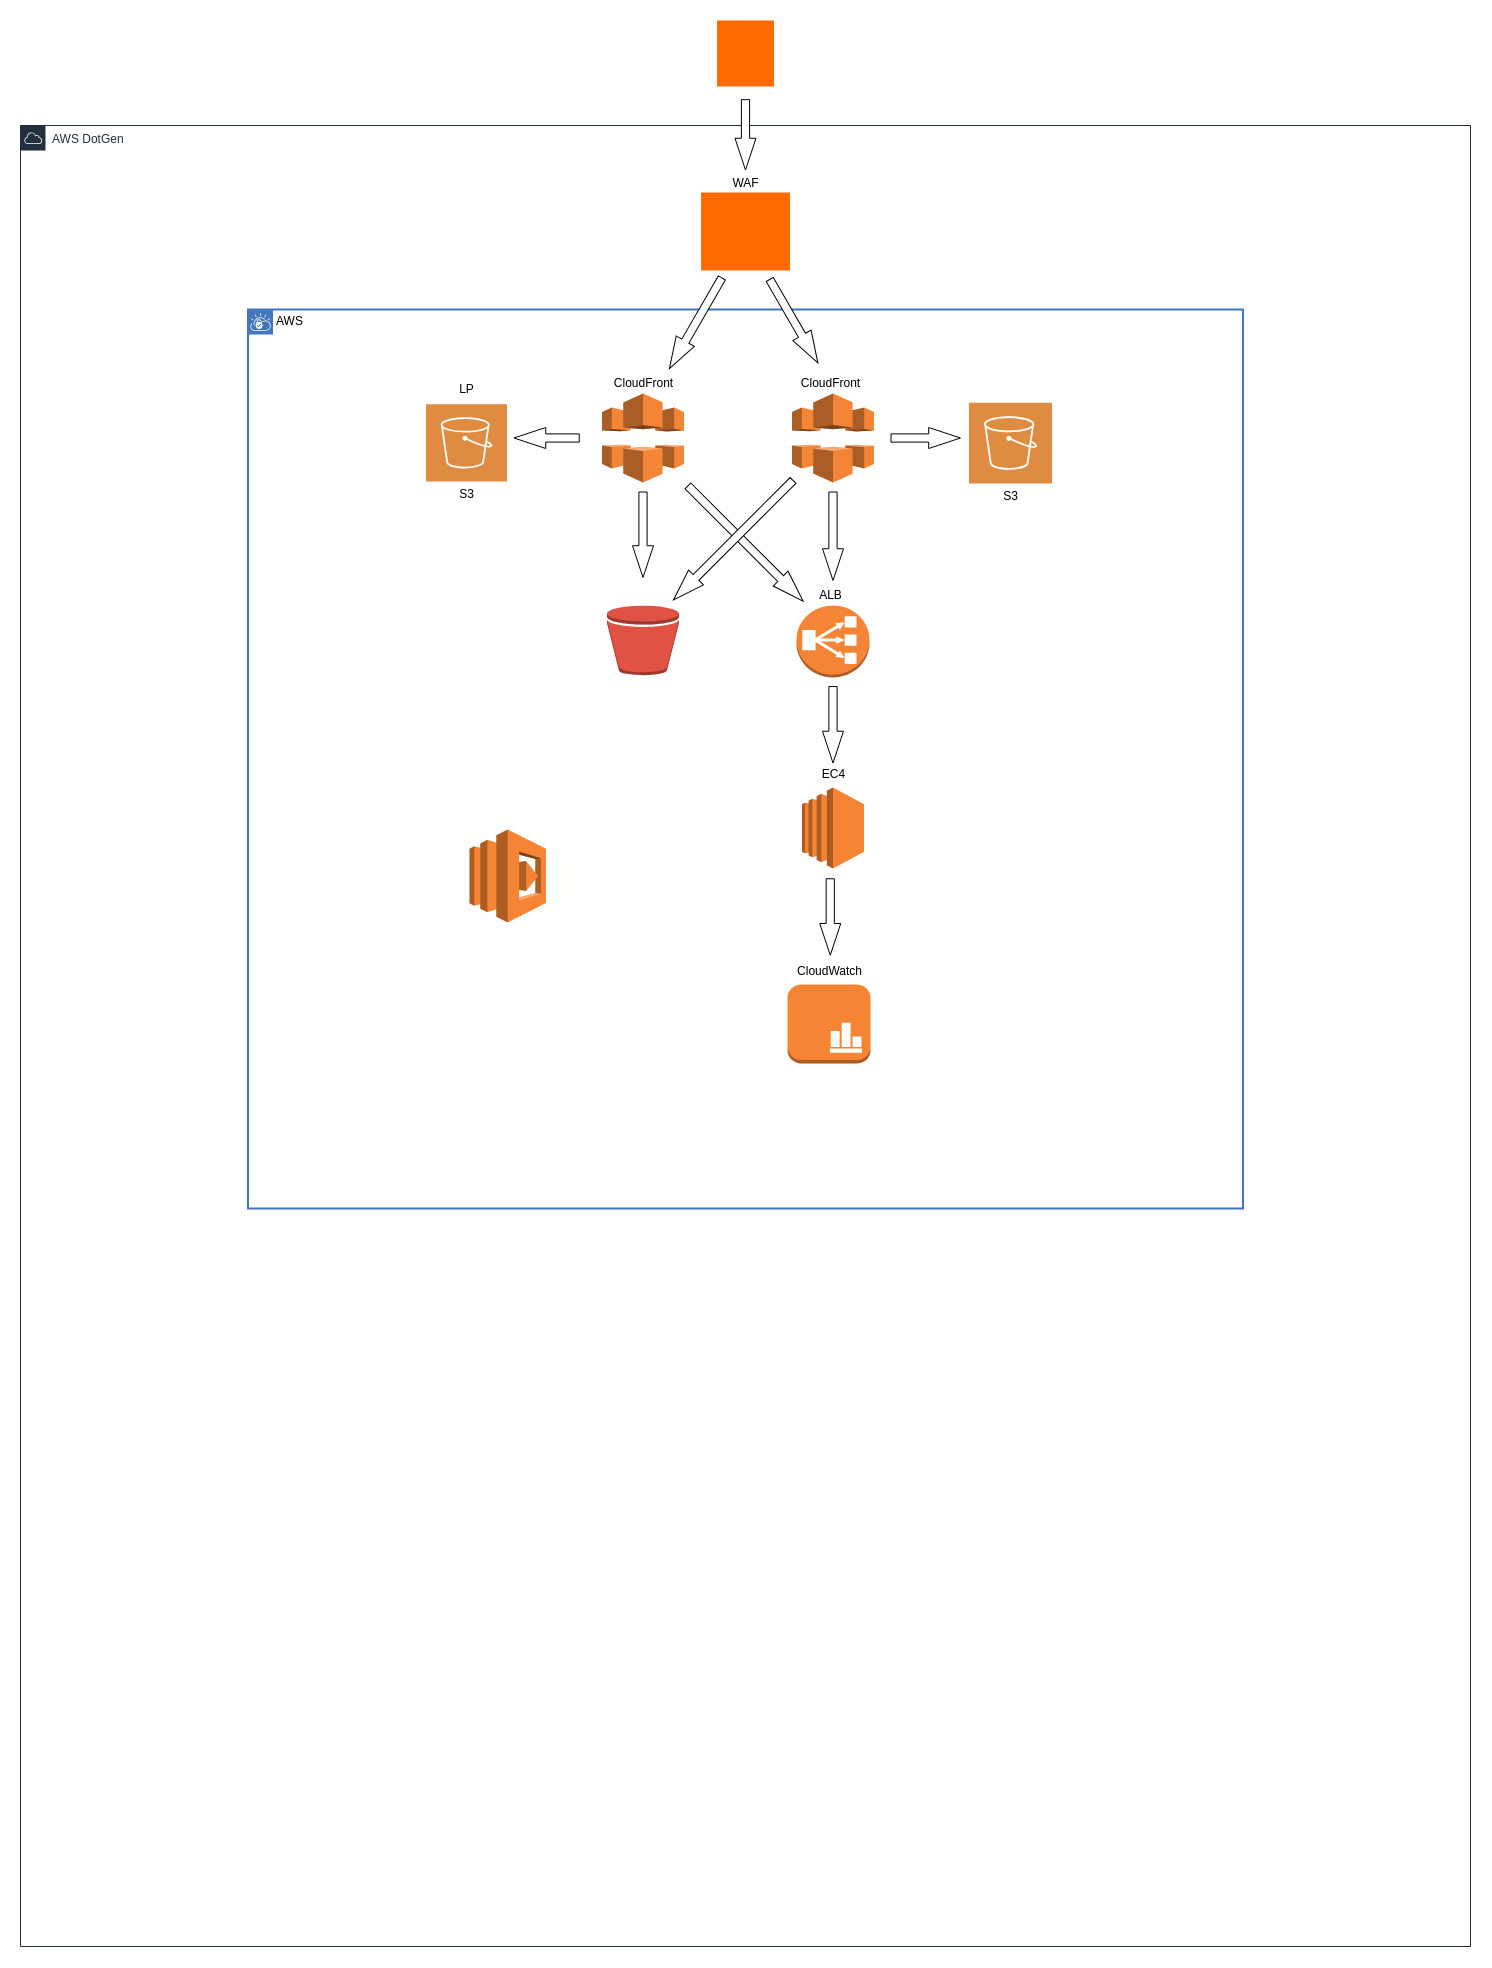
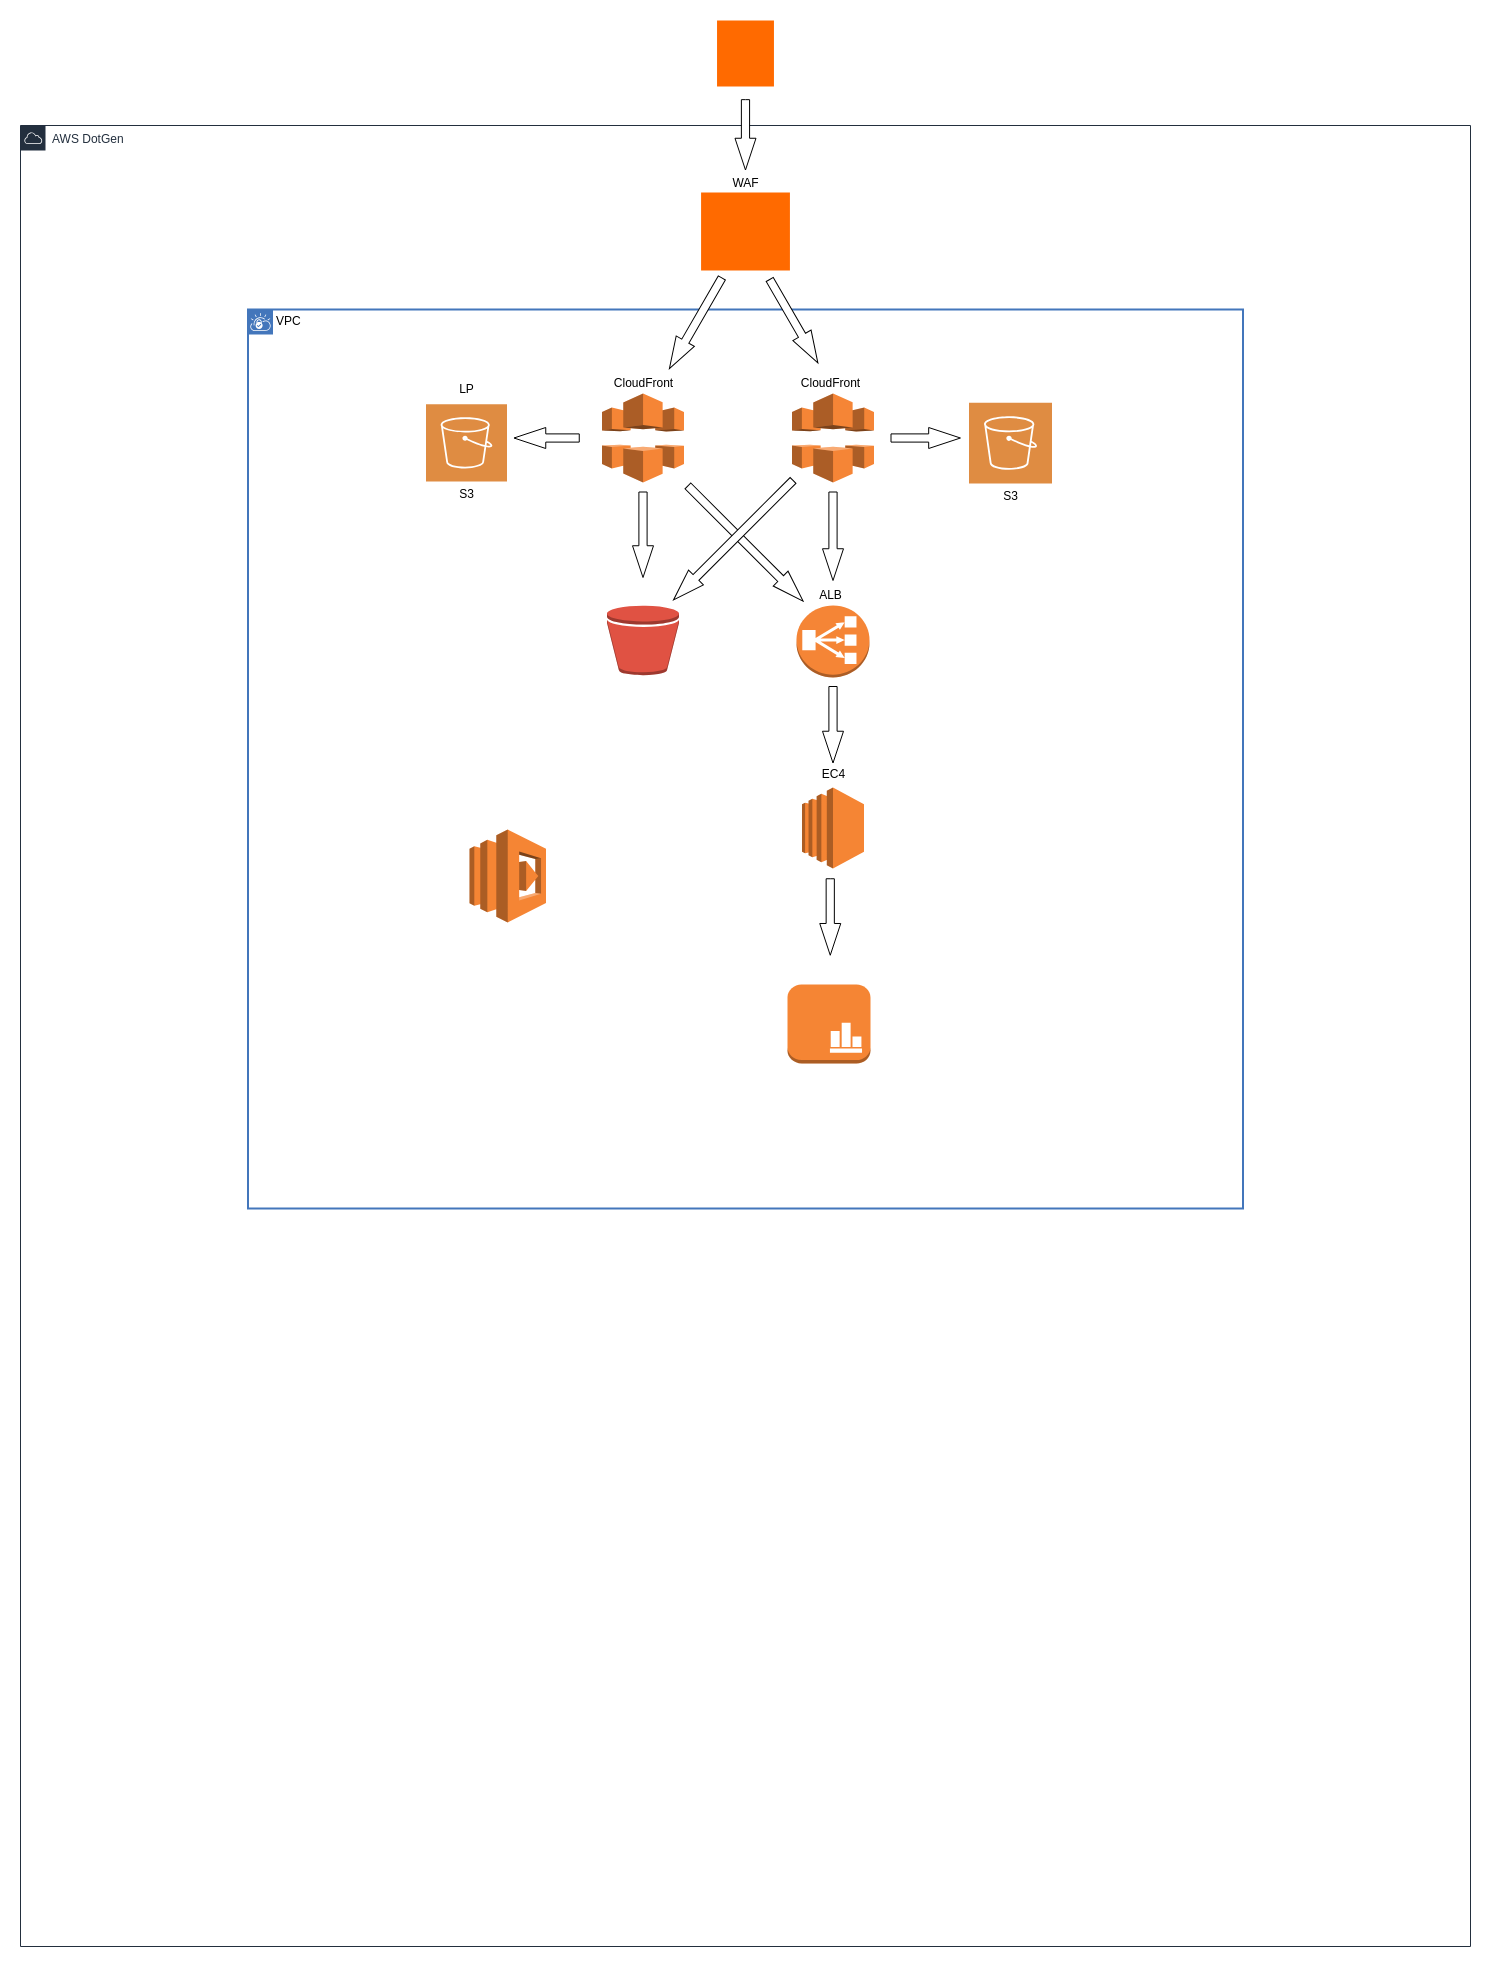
  <mxCell id="0" />
  <mxCell id="1" parent="0" />
  <mxCell id="2" value="AWS DotGen" style="points=[[0,0],[0.25,0],[0.5,0],[0.75,0],[1,0],[1,0.25],[1,0.5],[1,0.75],[1,1],[0.75,1],[0.5,1],[0.25,1],[0,1],[0,0.75],[0,0.5],[0,0.25]];outlineConnect=0;gradientColor=none;html=1;whiteSpace=wrap;fontSize=12;fontStyle=0;container=1;pointerEvents=0;collapsible=0;recursiveResize=0;shape=mxgraph.aws4.group;grIcon=mxgraph.aws4.group_aws_cloud;strokeColor=#232F3E;fillColor=none;verticalAlign=top;align=left;spacingLeft=30;fontColor=#232F3E;dashed=0;" vertex="1" parent="1"><mxGeometry x="20" y="125" width="1450" height="1821" as="geometry" /></mxCell>
- <mxCell id="3" value="AWS" style="shape=mxgraph.ibm.box;prType=vpc;fontStyle=0;verticalAlign=top;align=left;spacingLeft=32;spacingTop=4;fillColor=none;rounded=0;whiteSpace=wrap;html=1;strokeColor=#4376BB;strokeWidth=2;dashed=0;container=1;spacing=-4;collapsible=0;expand=0;recursiveResize=0;" vertex="1" parent="2"><mxGeometry x="227.5" y="184" width="995" height="899" as="geometry" /></mxCell>
+ <mxCell id="3" value="VPC" style="shape=mxgraph.ibm.box;prType=vpc;fontStyle=0;verticalAlign=top;align=left;spacingLeft=32;spacingTop=4;fillColor=none;rounded=0;whiteSpace=wrap;html=1;strokeColor=#4376BB;strokeWidth=2;dashed=0;container=1;spacing=-4;collapsible=0;expand=0;recursiveResize=0;" vertex="1" parent="2"><mxGeometry x="227.5" y="184" width="995" height="899" as="geometry" /></mxCell>
  <mxCell id="4" value="" style="html=1;shadow=0;dashed=0;align=center;verticalAlign=middle;shape=mxgraph.arrows2.arrow;dy=0.61;dx=31.76;notch=0;rotation=-180;" vertex="1" parent="3"><mxGeometry x="266.0" y="118" width="65.27" height="21" as="geometry" /></mxCell>
  <mxCell id="5" value="" style="html=1;shadow=0;dashed=0;align=center;verticalAlign=middle;shape=mxgraph.arrows2.arrow;dy=0.61;dx=31.76;notch=0;rotation=0;" vertex="1" parent="3"><mxGeometry x="643" y="118" width="69.44" height="21" as="geometry" /></mxCell>
  <mxCell id="6" value="" style="html=1;shadow=0;dashed=0;align=center;verticalAlign=middle;shape=mxgraph.arrows2.arrow;dy=0.61;dx=31.76;notch=0;rotation=45;" vertex="1" parent="3"><mxGeometry x="416.07" y="223.5" width="162.86" height="21" as="geometry" /></mxCell>
  <mxCell id="7" value="" style="html=1;shadow=0;dashed=0;align=center;verticalAlign=middle;shape=mxgraph.arrows2.arrow;dy=0.61;dx=31.76;notch=0;rotation=90;" vertex="1" parent="3"><mxGeometry x="540.75" y="216.25" width="88.5" height="21" as="geometry" /></mxCell>
  <mxCell id="8" value="" style="html=1;shadow=0;dashed=0;align=center;verticalAlign=middle;shape=mxgraph.arrows2.arrow;dy=0.61;dx=31.76;notch=0;rotation=-225;" vertex="1" parent="3"><mxGeometry x="400.76" y="220.17" width="169" height="21" as="geometry" /></mxCell>
  <mxCell id="9" value="" style="html=1;shadow=0;dashed=0;align=center;verticalAlign=middle;shape=mxgraph.arrows2.arrow;dy=0.61;dx=31.76;notch=0;rotation=90;" vertex="1" parent="3"><mxGeometry x="352.25" y="214.75" width="85.5" height="21" as="geometry" /></mxCell>
  <mxCell id="10" value="" style="html=1;shadow=0;dashed=0;align=center;verticalAlign=middle;shape=mxgraph.arrows2.arrow;dy=0.61;dx=31.76;notch=0;rotation=90;" vertex="1" parent="3"><mxGeometry x="546.75" y="404.75" width="76.5" height="21" as="geometry" /></mxCell>
  <mxCell id="11" value="" style="outlineConnect=0;dashed=0;verticalLabelPosition=bottom;verticalAlign=top;align=center;html=1;shape=mxgraph.aws3.lambda;fillColor=#F58534;gradientColor=none;" vertex="1" parent="3"><mxGeometry x="221.5" y="520" width="76.5" height="93" as="geometry" /></mxCell>
  <mxCell id="12" value="" style="html=1;shadow=0;dashed=0;align=center;verticalAlign=middle;shape=mxgraph.arrows2.arrow;dy=0.61;dx=31.76;notch=0;rotation=60;" vertex="1" parent="3"><mxGeometry x="497.66" y="1.14" width="96.27" height="21" as="geometry" /></mxCell>
  <mxCell id="13" value="" style="html=1;shadow=0;dashed=0;align=center;verticalAlign=middle;shape=mxgraph.arrows2.arrow;dy=0.61;dx=31.76;notch=0;rotation=120;" vertex="1" parent="3"><mxGeometry x="395.2" y="3.31" width="104.79" height="21" as="geometry" /></mxCell>
  <mxCell id="14" value="" style="html=1;shadow=0;dashed=0;align=center;verticalAlign=middle;shape=mxgraph.arrows2.arrow;dy=0.61;dx=31.76;notch=0;rotation=90;" vertex="1" parent="3"><mxGeometry x="544" y="597" width="76.5" height="21" as="geometry" /></mxCell>
  <mxCell id="15" value="" style="group" vertex="1" connectable="0" parent="3"><mxGeometry x="539.5" y="649" width="83" height="105" as="geometry" /></mxCell>
  <mxCell id="16" value="" style="outlineConnect=0;dashed=0;verticalLabelPosition=bottom;verticalAlign=top;align=center;html=1;shape=mxgraph.aws3.instance_with_cloudwatch;fillColor=#F58534;gradientColor=none;" vertex="1" parent="15"><mxGeometry y="26" width="83" height="79" as="geometry" /></mxCell>
- <mxCell id="17" value="CloudWatch" style="text;html=1;align=center;verticalAlign=middle;resizable=0;points=[];autosize=1;strokeColor=none;fillColor=none;" vertex="1" parent="15"><mxGeometry width="83" height="26" as="geometry" /></mxCell>
  <mxCell id="18" value="" style="group" vertex="1" connectable="0" parent="3"><mxGeometry x="554" y="452" width="62" height="107" as="geometry" /></mxCell>
  <mxCell id="19" value="" style="outlineConnect=0;dashed=0;verticalLabelPosition=bottom;verticalAlign=top;align=center;html=1;shape=mxgraph.aws3.ec2;fillColor=#F58534;gradientColor=none;" vertex="1" parent="18"><mxGeometry y="26" width="62" height="81" as="geometry" /></mxCell>
  <mxCell id="20" value="EC4" style="text;html=1;align=center;verticalAlign=middle;resizable=0;points=[];autosize=1;strokeColor=none;fillColor=none;" vertex="1" parent="18"><mxGeometry x="10.5" width="41" height="26" as="geometry" /></mxCell>
  <mxCell id="21" value="" style="group" vertex="1" connectable="0" parent="3"><mxGeometry x="548.5" y="273" width="73" height="95" as="geometry" /></mxCell>
  <mxCell id="22" value="" style="outlineConnect=0;dashed=0;verticalLabelPosition=bottom;verticalAlign=top;align=center;html=1;shape=mxgraph.aws3.classic_load_balancer;fillColor=#F58536;gradientColor=none;" vertex="1" parent="21"><mxGeometry y="23" width="73" height="72" as="geometry" /></mxCell>
  <mxCell id="23" value="ALB" style="text;html=1;align=center;verticalAlign=middle;resizable=0;points=[];autosize=1;strokeColor=none;fillColor=none;" vertex="1" parent="21"><mxGeometry x="13.25" width="41" height="26" as="geometry" /></mxCell>
  <mxCell id="24" value="" style="group" vertex="1" connectable="0" parent="3"><mxGeometry x="359" y="270" width="72" height="95.75" as="geometry" /></mxCell>
  <mxCell id="25" value="" style="outlineConnect=0;dashed=0;verticalLabelPosition=bottom;verticalAlign=top;align=center;html=1;shape=mxgraph.aws3.bucket;fillColor=#E05243;gradientColor=none;" vertex="1" parent="24"><mxGeometry y="26" width="72" height="69.75" as="geometry" /></mxCell>
  <mxCell id="26" value="" style="group" vertex="1" connectable="0" parent="3"><mxGeometry x="178" y="56" width="81" height="142" as="geometry" /></mxCell>
  <mxCell id="27" value="" style="group" vertex="1" connectable="0" parent="26"><mxGeometry width="81" height="116" as="geometry" /></mxCell>
  <mxCell id="28" value="" style="sketch=0;pointerEvents=1;shadow=0;dashed=0;html=1;strokeColor=none;fillColor=#DF8C42;labelPosition=center;verticalLabelPosition=bottom;verticalAlign=top;align=center;outlineConnect=0;shape=mxgraph.veeam2.aws_s3;" vertex="1" parent="27"><mxGeometry y="38.667" width="81.0" height="77.333" as="geometry" /></mxCell>
  <mxCell id="29" value="LP" style="text;html=1;align=center;verticalAlign=middle;resizable=0;points=[];autosize=1;strokeColor=none;fillColor=none;" vertex="1" parent="27"><mxGeometry x="20.497" y="8.67" width="40" height="30" as="geometry" /></mxCell>
  <mxCell id="30" value="S3" style="text;html=1;align=center;verticalAlign=middle;resizable=0;points=[];autosize=1;strokeColor=none;fillColor=none;" vertex="1" parent="26"><mxGeometry x="24" y="116" width="33" height="26" as="geometry" /></mxCell>
  <mxCell id="31" value="" style="group" vertex="1" connectable="0" parent="3"><mxGeometry x="721" y="55" width="83" height="145" as="geometry" /></mxCell>
  <mxCell id="32" value="" style="group" vertex="1" connectable="0" parent="31"><mxGeometry width="83" height="119" as="geometry" /></mxCell>
  <mxCell id="33" value="" style="sketch=0;pointerEvents=1;shadow=0;dashed=0;html=1;strokeColor=none;fillColor=#DF8C42;labelPosition=center;verticalLabelPosition=bottom;verticalAlign=top;align=center;outlineConnect=0;shape=mxgraph.veeam2.aws_s3;" vertex="1" parent="32"><mxGeometry y="38.126" width="83" height="80.874" as="geometry" /></mxCell>
  <mxCell id="34" value="S3" style="text;html=1;align=center;verticalAlign=middle;resizable=0;points=[];autosize=1;strokeColor=none;fillColor=none;" vertex="1" parent="31"><mxGeometry x="25" y="119" width="33" height="26" as="geometry" /></mxCell>
  <mxCell id="35" value="" style="group" vertex="1" connectable="0" parent="3"><mxGeometry x="543.75" y="61" width="82.25" height="112" as="geometry" /></mxCell>
  <mxCell id="36" value="" style="outlineConnect=0;dashed=0;verticalLabelPosition=bottom;verticalAlign=top;align=center;html=1;shape=mxgraph.aws3.cloudfront;fillColor=#F58536;gradientColor=none;" vertex="1" parent="35"><mxGeometry x="0.25" y="23" width="82" height="89" as="geometry" /></mxCell>
  <mxCell id="37" value="CloudFront" style="text;html=1;align=center;verticalAlign=middle;resizable=0;points=[];autosize=1;strokeColor=none;fillColor=none;" vertex="1" parent="35"><mxGeometry width="77" height="26" as="geometry" /></mxCell>
  <mxCell id="38" value="" style="group" vertex="1" connectable="0" parent="3"><mxGeometry x="354" y="61" width="82" height="112" as="geometry" /></mxCell>
  <mxCell id="39" value="" style="outlineConnect=0;dashed=0;verticalLabelPosition=bottom;verticalAlign=top;align=center;html=1;shape=mxgraph.aws3.cloudfront;fillColor=#F58536;gradientColor=none;" vertex="1" parent="38"><mxGeometry y="23" width="82" height="89" as="geometry" /></mxCell>
  <mxCell id="40" value="CloudFront" style="text;html=1;align=center;verticalAlign=middle;resizable=0;points=[];autosize=1;strokeColor=none;fillColor=none;" vertex="1" parent="38"><mxGeometry x="2.5" width="77" height="26" as="geometry" /></mxCell>
  <mxCell id="41" value="" style="group" vertex="1" connectable="0" parent="2"><mxGeometry x="680.58" y="45" width="88.84" height="100" as="geometry" /></mxCell>
  <mxCell id="42" value="" style="points=[];aspect=fixed;html=1;align=center;shadow=0;dashed=0;fillColor=#FF6A00;strokeColor=none;shape=mxgraph.alibaba_cloud.waf_web_application_firewall;" vertex="1" parent="41"><mxGeometry y="22" width="88.84" height="78" as="geometry" /></mxCell>
  <mxCell id="43" value="WAF" style="text;html=1;align=center;verticalAlign=middle;resizable=0;points=[];autosize=1;strokeColor=none;fillColor=none;" vertex="1" parent="41"><mxGeometry x="22.42" width="44" height="26" as="geometry" /></mxCell>
  <mxCell id="44" value="" style="points=[];aspect=fixed;html=1;align=center;shadow=0;dashed=0;fillColor=#FF6A00;strokeColor=none;shape=mxgraph.alibaba_cloud.user_feedback_02;" vertex="1" parent="1"><mxGeometry x="716.54" y="20" width="56.91" height="66" as="geometry" /></mxCell>
  <mxCell id="45" value="" style="html=1;shadow=0;dashed=0;align=center;verticalAlign=middle;shape=mxgraph.arrows2.arrow;dy=0.61;dx=31.76;notch=0;rotation=90;" vertex="1" parent="1"><mxGeometry x="709.81" y="123.83" width="70.36" height="21" as="geometry" /></mxCell>
